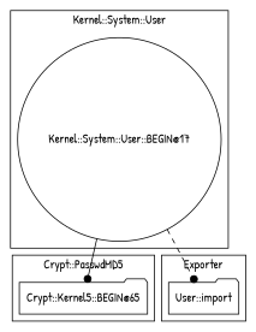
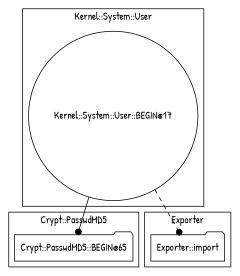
  digraph {
    fontname="Patrick Hand"
    node [fontname="Patrick Hand" shape=folder]
    edge [arrowhead=dot fontname="Patrick Hand"]
-   "Crypt::PasswdMD5::BEGIN@65" [label="Crypt::Kernel5::BEGIN@65"]
-   "Exporter::import" [label="User::import"]
+   "Crypt::PasswdMD5::BEGIN@65"
+   "Exporter::import"
    "Kernel::System::User::BEGIN@17" [shape=circle]
    subgraph cluster_1 {
      label="Crypt::PasswdMD5"
      "Crypt::PasswdMD5::BEGIN@65"
    }
    subgraph cluster_2 {
      label=Exporter
      "Exporter::import"
    }
    subgraph cluster_3 {
      label="Kernel::System::User"
      "Kernel::System::User::BEGIN@17"
    }
    "Kernel::System::User::BEGIN@17" -> "Crypt::PasswdMD5::BEGIN@65" [style=solid]
    "Kernel::System::User::BEGIN@17" -> "Exporter::import" [style=dashed]
  }
